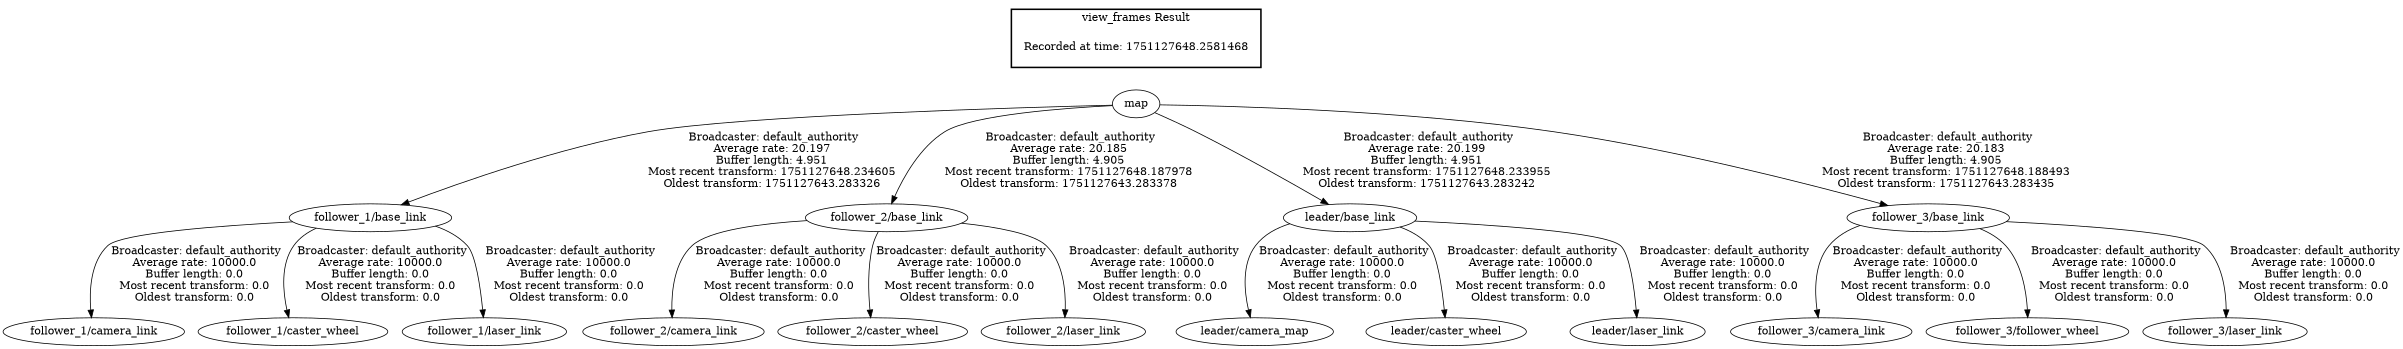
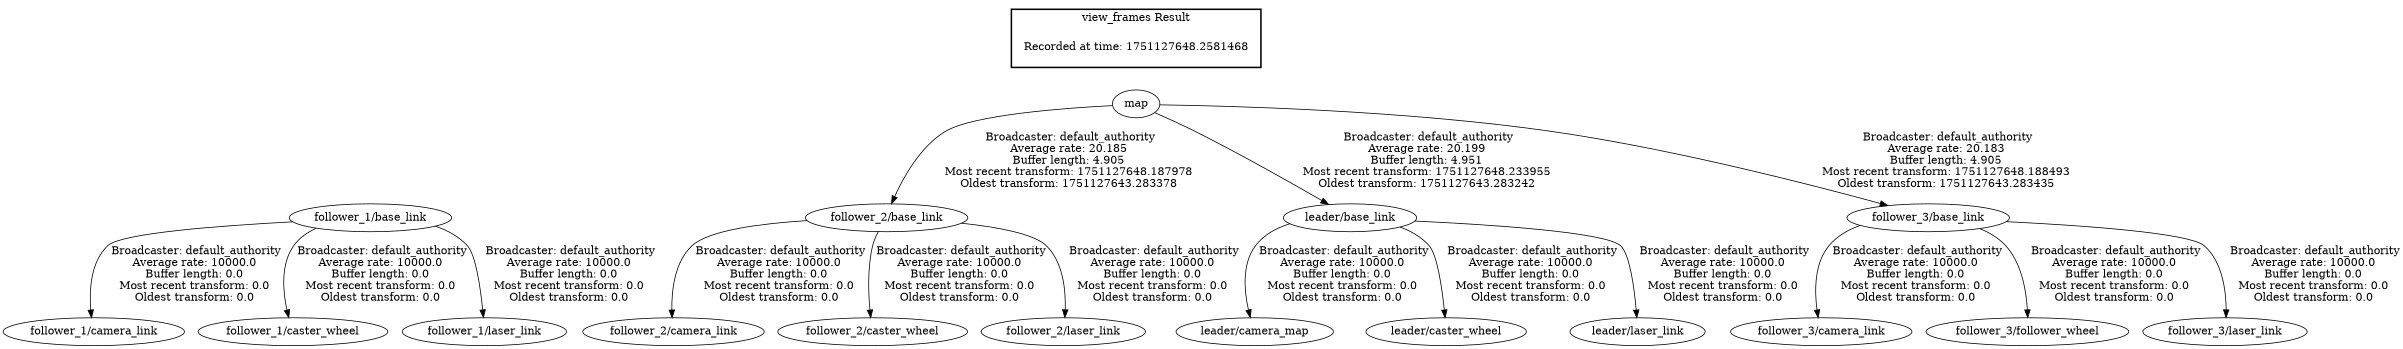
  digraph {
    "Recorded at time: 1751127648.2581468" [shape=plaintext]
    map
    "follower_1/base_link"
    "follower_1/camera_link"
    "follower_1/caster_wheel"
    "follower_1/laser_link"
    "follower_2/base_link"
    "leader/base_link"
    "follower_3/base_link"
    "follower_2/camera_link"
    "follower_2/caster_wheel"
    "follower_2/laser_link"
    n13 [label="leader/camera_map"]
    "leader/caster_wheel"
    "leader/laser_link"
    "follower_3/camera_link"
    n17 [label="follower_3/follower_wheel"]
    "follower_3/laser_link"
    subgraph cluster_1 {
      color=black
      label="view_frames Result"
      style=bold
      "Recorded at time: 1751127648.2581468"
    }
    "Recorded at time: 1751127648.2581468" -> map [style=invis]
-   map -> "follower_1/base_link" [label=" Broadcaster: default_authority\nAverage rate: 20.197\nBuffer length: 4.951\nMost recent transform: 1751127648.234605\nOldest transform: 1751127643.283326\n"]
    map -> "follower_2/base_link" [label=" Broadcaster: default_authority\nAverage rate: 20.185\nBuffer length: 4.905\nMost recent transform: 1751127648.187978\nOldest transform: 1751127643.283378\n"]
    map -> "leader/base_link" [label=" Broadcaster: default_authority\nAverage rate: 20.199\nBuffer length: 4.951\nMost recent transform: 1751127648.233955\nOldest transform: 1751127643.283242\n"]
    map -> "follower_3/base_link" [label=" Broadcaster: default_authority\nAverage rate: 20.183\nBuffer length: 4.905\nMost recent transform: 1751127648.188493\nOldest transform: 1751127643.283435\n"]
    "follower_1/base_link" -> "follower_1/camera_link" [label=" Broadcaster: default_authority\nAverage rate: 10000.0\nBuffer length: 0.0\nMost recent transform: 0.0\nOldest transform: 0.0\n"]
    "follower_1/base_link" -> "follower_1/caster_wheel" [label=" Broadcaster: default_authority\nAverage rate: 10000.0\nBuffer length: 0.0\nMost recent transform: 0.0\nOldest transform: 0.0\n"]
    "follower_1/base_link" -> "follower_1/laser_link" [label=" Broadcaster: default_authority\nAverage rate: 10000.0\nBuffer length: 0.0\nMost recent transform: 0.0\nOldest transform: 0.0\n"]
    "follower_2/base_link" -> "follower_2/camera_link" [label=" Broadcaster: default_authority\nAverage rate: 10000.0\nBuffer length: 0.0\nMost recent transform: 0.0\nOldest transform: 0.0\n"]
    "follower_2/base_link" -> "follower_2/caster_wheel" [label=" Broadcaster: default_authority\nAverage rate: 10000.0\nBuffer length: 0.0\nMost recent transform: 0.0\nOldest transform: 0.0\n"]
    "follower_2/base_link" -> "follower_2/laser_link" [label=" Broadcaster: default_authority\nAverage rate: 10000.0\nBuffer length: 0.0\nMost recent transform: 0.0\nOldest transform: 0.0\n"]
    "leader/base_link" -> n13 [label=" Broadcaster: default_authority\nAverage rate: 10000.0\nBuffer length: 0.0\nMost recent transform: 0.0\nOldest transform: 0.0\n"]
    "leader/base_link" -> "leader/caster_wheel" [label=" Broadcaster: default_authority\nAverage rate: 10000.0\nBuffer length: 0.0\nMost recent transform: 0.0\nOldest transform: 0.0\n"]
    "leader/base_link" -> "leader/laser_link" [label=" Broadcaster: default_authority\nAverage rate: 10000.0\nBuffer length: 0.0\nMost recent transform: 0.0\nOldest transform: 0.0\n"]
    "follower_3/base_link" -> "follower_3/camera_link" [label=" Broadcaster: default_authority\nAverage rate: 10000.0\nBuffer length: 0.0\nMost recent transform: 0.0\nOldest transform: 0.0\n"]
    "follower_3/base_link" -> n17 [label=" Broadcaster: default_authority\nAverage rate: 10000.0\nBuffer length: 0.0\nMost recent transform: 0.0\nOldest transform: 0.0\n"]
    "follower_3/base_link" -> "follower_3/laser_link" [label=" Broadcaster: default_authority\nAverage rate: 10000.0\nBuffer length: 0.0\nMost recent transform: 0.0\nOldest transform: 0.0\n"]
  }
